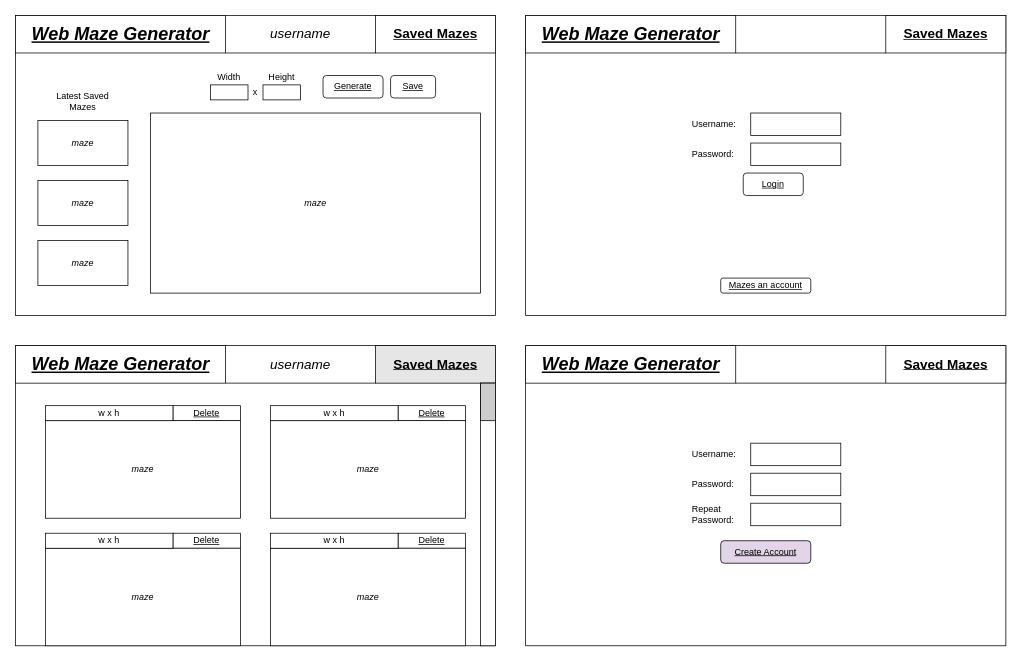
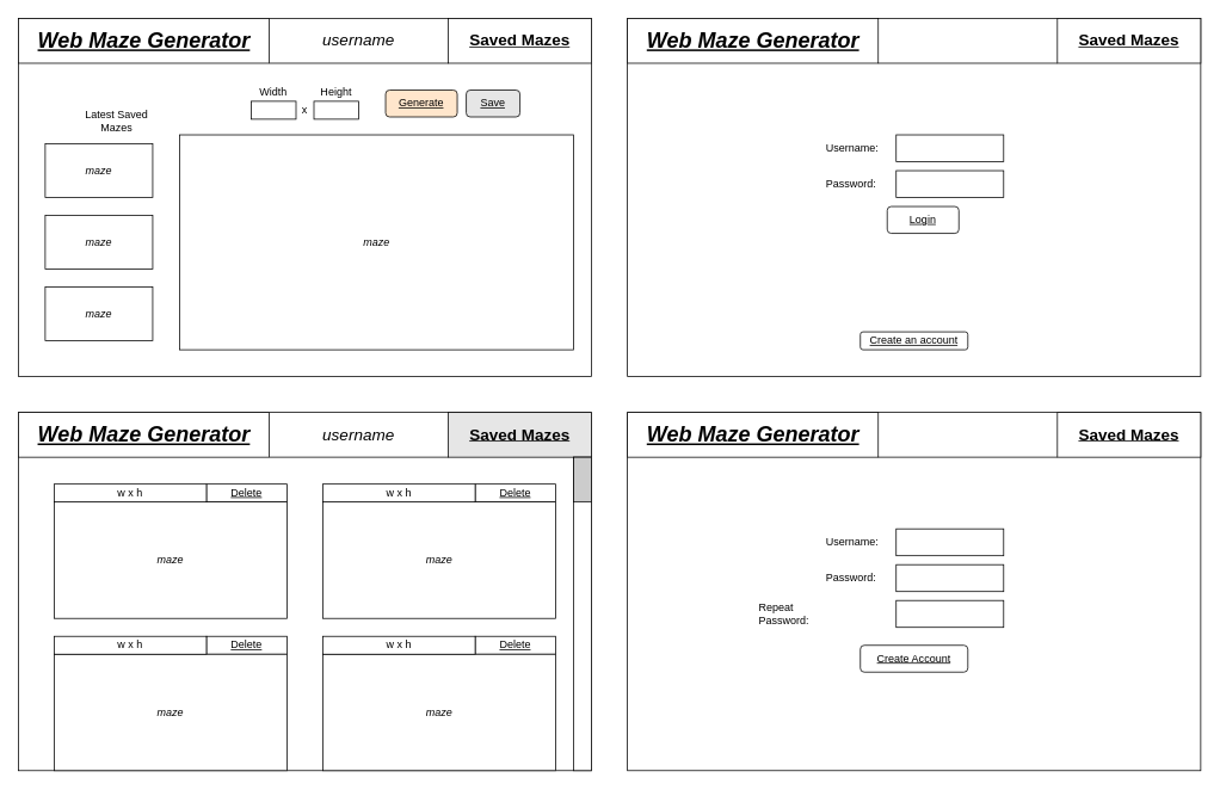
  <mxCell id="0" />
  <mxCell id="1" parent="0" />
  <mxCell id="2" value="" style="rounded=0;whiteSpace=wrap;html=1;" parent="1" vertex="1"><mxGeometry x="20" y="20" width="640" height="400" as="geometry" /></mxCell>
  <mxCell id="3" value="" style="group" parent="1" vertex="1" connectable="0"><mxGeometry x="20" y="20" width="280" height="50" as="geometry" /></mxCell>
  <mxCell id="4" value="" style="rounded=0;whiteSpace=wrap;html=1;" parent="3" vertex="1"><mxGeometry width="280" height="50" as="geometry" /></mxCell>
  <mxCell id="5" value="&lt;i style=&quot;&quot;&gt;&lt;u&gt;Web Maze Generator&lt;/u&gt;&lt;/i&gt;" style="text;strokeColor=none;fillColor=none;html=1;fontSize=24;fontStyle=1;verticalAlign=middle;align=center;" parent="3" vertex="1"><mxGeometry width="280" height="50" as="geometry" /></mxCell>
  <mxCell id="6" value="" style="group" parent="1" vertex="1" connectable="0"><mxGeometry x="500" y="20" width="160" height="50" as="geometry" /></mxCell>
  <mxCell id="7" value="" style="rounded=0;whiteSpace=wrap;html=1;" parent="6" vertex="1"><mxGeometry width="160" height="50" as="geometry" /></mxCell>
  <mxCell id="8" value="&lt;h2&gt;&lt;u&gt;Saved Mazes&lt;/u&gt;&lt;/h2&gt;" style="text;html=1;strokeColor=none;fillColor=none;align=center;verticalAlign=middle;whiteSpace=wrap;rounded=0;" parent="6" vertex="1"><mxGeometry width="160" height="50" as="geometry" /></mxCell>
  <mxCell id="9" value="" style="endArrow=none;html=1;rounded=0;entryX=0;entryY=1;entryDx=0;entryDy=0;exitX=1;exitY=1;exitDx=0;exitDy=0;" parent="1" source="5" target="8" edge="1"><mxGeometry width="50" height="50" relative="1" as="geometry"><mxPoint x="360" y="240" as="sourcePoint" /><mxPoint x="410" y="190" as="targetPoint" /></mxGeometry></mxCell>
  <mxCell id="10" value="" style="group" parent="1" vertex="1" connectable="0"><mxGeometry x="280" y="92.5" width="120" height="45" as="geometry" /></mxCell>
  <mxCell id="11" value="" style="rounded=0;whiteSpace=wrap;html=1;" parent="10" vertex="1"><mxGeometry y="20" width="50" height="20" as="geometry" /></mxCell>
  <mxCell id="12" value="" style="rounded=0;whiteSpace=wrap;html=1;" parent="10" vertex="1"><mxGeometry x="70" y="20" width="50" height="20" as="geometry" /></mxCell>
  <mxCell id="13" value="x" style="text;html=1;strokeColor=none;fillColor=none;align=center;verticalAlign=middle;whiteSpace=wrap;rounded=0;" parent="10" vertex="1"><mxGeometry x="30" y="15" width="60" height="30" as="geometry" /></mxCell>
  <mxCell id="14" value="Width" style="text;html=1;strokeColor=none;fillColor=none;align=center;verticalAlign=middle;whiteSpace=wrap;rounded=0;" parent="10" vertex="1"><mxGeometry x="5" width="40" height="20" as="geometry" /></mxCell>
  <mxCell id="15" value="Height" style="text;html=1;strokeColor=none;fillColor=none;align=center;verticalAlign=middle;whiteSpace=wrap;rounded=0;" parent="10" vertex="1"><mxGeometry x="75" width="40" height="20" as="geometry" /></mxCell>
  <mxCell id="16" value="&lt;i&gt;maze&lt;/i&gt;" style="rounded=0;whiteSpace=wrap;html=1;" parent="1" vertex="1"><mxGeometry x="200" y="150" width="440" height="240" as="geometry" /></mxCell>
  <mxCell id="17" value="" style="group" parent="1" vertex="1" connectable="0"><mxGeometry x="430" y="100" width="150" height="30" as="geometry" /></mxCell>
- <mxCell id="18" value="&lt;u&gt;Generate&lt;/u&gt;" style="rounded=1;whiteSpace=wrap;html=1;" parent="17" vertex="1"><mxGeometry width="80" height="30" as="geometry" /></mxCell>
- <mxCell id="19" value="&lt;u&gt;Save&lt;/u&gt;" style="rounded=1;whiteSpace=wrap;html=1;" parent="17" vertex="1"><mxGeometry x="90" width="60" height="30" as="geometry" /></mxCell>
+ <mxCell id="18" value="&lt;u&gt;Generate&lt;/u&gt;" style="rounded=1;whiteSpace=wrap;html=1;fillColor=#ffe6cc;" parent="17" vertex="1"><mxGeometry width="80" height="30" as="geometry" /></mxCell>
+ <mxCell id="19" value="&lt;u&gt;Save&lt;/u&gt;" style="rounded=1;whiteSpace=wrap;html=1;fillColor=#e6e6e6;" parent="17" vertex="1"><mxGeometry x="90" width="60" height="30" as="geometry" /></mxCell>
  <mxCell id="20" value="" style="rounded=0;whiteSpace=wrap;html=1;" parent="1" vertex="1"><mxGeometry x="700" y="20" width="640" height="400" as="geometry" /></mxCell>
  <mxCell id="21" value="" style="group" parent="1" vertex="1" connectable="0"><mxGeometry x="700" y="20" width="280" height="50" as="geometry" /></mxCell>
  <mxCell id="22" value="" style="rounded=0;whiteSpace=wrap;html=1;" parent="21" vertex="1"><mxGeometry width="280" height="50" as="geometry" /></mxCell>
  <mxCell id="23" value="&lt;i style=&quot;&quot;&gt;&lt;u&gt;Web Maze Generator&lt;/u&gt;&lt;/i&gt;" style="text;strokeColor=none;fillColor=none;html=1;fontSize=24;fontStyle=1;verticalAlign=middle;align=center;" parent="21" vertex="1"><mxGeometry width="280" height="50" as="geometry" /></mxCell>
  <mxCell id="24" value="" style="group" parent="1" vertex="1" connectable="0"><mxGeometry x="1180" y="20" width="160" height="50" as="geometry" /></mxCell>
  <mxCell id="25" value="" style="rounded=0;whiteSpace=wrap;html=1;" parent="24" vertex="1"><mxGeometry width="160" height="50" as="geometry" /></mxCell>
  <mxCell id="26" value="&lt;h2&gt;&lt;u&gt;Saved Mazes&lt;/u&gt;&lt;/h2&gt;" style="text;html=1;strokeColor=none;fillColor=none;align=center;verticalAlign=middle;whiteSpace=wrap;rounded=0;" parent="24" vertex="1"><mxGeometry width="160" height="50" as="geometry" /></mxCell>
  <mxCell id="27" value="" style="endArrow=none;html=1;rounded=0;entryX=0;entryY=1;entryDx=0;entryDy=0;exitX=1;exitY=1;exitDx=0;exitDy=0;" parent="1" source="23" target="26" edge="1"><mxGeometry width="50" height="50" relative="1" as="geometry"><mxPoint x="1040" y="240" as="sourcePoint" /><mxPoint x="1090" y="190" as="targetPoint" /></mxGeometry></mxCell>
- <mxCell id="28" value="&lt;u&gt;Mazes an account&lt;/u&gt;" style="rounded=1;whiteSpace=wrap;html=1;" parent="1" vertex="1"><mxGeometry x="960" y="370" width="120" height="20" as="geometry" /></mxCell>
+ <mxCell id="28" value="&lt;u&gt;Create an account&lt;/u&gt;" style="rounded=1;whiteSpace=wrap;html=1;" parent="1" vertex="1"><mxGeometry x="960" y="370" width="120" height="20" as="geometry" /></mxCell>
  <mxCell id="29" value="" style="group" parent="1" vertex="1" connectable="0"><mxGeometry x="920" y="150" width="200" height="120" as="geometry" /></mxCell>
  <mxCell id="30" value="" style="rounded=0;whiteSpace=wrap;html=1;" parent="29" vertex="1"><mxGeometry x="80" width="120" height="30" as="geometry" /></mxCell>
  <mxCell id="31" value="" style="rounded=0;whiteSpace=wrap;html=1;" parent="29" vertex="1"><mxGeometry x="80" y="40" width="120" height="30" as="geometry" /></mxCell>
  <mxCell id="32" value="Username:" style="text;html=1;strokeColor=none;fillColor=none;align=left;verticalAlign=middle;whiteSpace=wrap;rounded=0;" parent="29" vertex="1"><mxGeometry width="70" height="30" as="geometry" /></mxCell>
  <mxCell id="33" value="Password:" style="text;html=1;strokeColor=none;fillColor=none;align=left;verticalAlign=middle;whiteSpace=wrap;rounded=0;" parent="29" vertex="1"><mxGeometry y="40" width="70" height="30" as="geometry" /></mxCell>
  <mxCell id="34" value="&lt;u&gt;Login&lt;/u&gt;" style="rounded=1;whiteSpace=wrap;html=1;" parent="29" vertex="1"><mxGeometry x="70" y="80" width="80" height="30" as="geometry" /></mxCell>
  <mxCell id="35" value="" style="rounded=0;whiteSpace=wrap;html=1;" parent="1" vertex="1"><mxGeometry x="700" y="460" width="640" height="400" as="geometry" /></mxCell>
  <mxCell id="36" value="" style="group" parent="1" vertex="1" connectable="0"><mxGeometry x="700" y="460" width="280" height="50" as="geometry" /></mxCell>
  <mxCell id="37" value="" style="rounded=0;whiteSpace=wrap;html=1;" parent="36" vertex="1"><mxGeometry width="280" height="50" as="geometry" /></mxCell>
  <mxCell id="38" value="&lt;i style=&quot;&quot;&gt;&lt;u&gt;Web Maze Generator&lt;/u&gt;&lt;/i&gt;" style="text;strokeColor=none;fillColor=none;html=1;fontSize=24;fontStyle=1;verticalAlign=middle;align=center;" parent="36" vertex="1"><mxGeometry width="280" height="50" as="geometry" /></mxCell>
  <mxCell id="39" value="" style="group" parent="1" vertex="1" connectable="0"><mxGeometry x="1180" y="460" width="160" height="50" as="geometry" /></mxCell>
  <mxCell id="40" value="" style="rounded=0;whiteSpace=wrap;html=1;" parent="39" vertex="1"><mxGeometry width="160" height="50" as="geometry" /></mxCell>
  <mxCell id="41" value="&lt;h2&gt;&lt;u&gt;Saved Mazes&lt;/u&gt;&lt;/h2&gt;" style="text;html=1;strokeColor=none;fillColor=none;align=center;verticalAlign=middle;whiteSpace=wrap;rounded=0;" parent="39" vertex="1"><mxGeometry width="160" height="50" as="geometry" /></mxCell>
  <mxCell id="42" value="" style="endArrow=none;html=1;rounded=0;entryX=0;entryY=1;entryDx=0;entryDy=0;exitX=1;exitY=1;exitDx=0;exitDy=0;" parent="1" source="38" target="41" edge="1"><mxGeometry width="50" height="50" relative="1" as="geometry"><mxPoint x="1040" y="680" as="sourcePoint" /><mxPoint x="1090" y="630" as="targetPoint" /></mxGeometry></mxCell>
- <mxCell id="43" value="&lt;u&gt;Create Account&lt;/u&gt;" style="rounded=1;whiteSpace=wrap;html=1;fillColor=#e1d5e7;" parent="1" vertex="1"><mxGeometry x="960" y="720" width="120" height="30" as="geometry" /></mxCell>
+ <mxCell id="43" value="&lt;u&gt;Create Account&lt;/u&gt;" style="rounded=1;whiteSpace=wrap;html=1;" parent="1" vertex="1"><mxGeometry x="960" y="720" width="120" height="30" as="geometry" /></mxCell>
  <mxCell id="44" value="" style="rounded=0;whiteSpace=wrap;html=1;container=0;" parent="1" vertex="1"><mxGeometry x="1000" y="590" width="120" height="30" as="geometry" /></mxCell>
  <mxCell id="45" value="" style="rounded=0;whiteSpace=wrap;html=1;container=0;" parent="1" vertex="1"><mxGeometry x="1000" y="630" width="120" height="30" as="geometry" /></mxCell>
  <mxCell id="46" value="Username:" style="text;html=1;strokeColor=none;fillColor=none;align=left;verticalAlign=middle;whiteSpace=wrap;rounded=0;container=0;" parent="1" vertex="1"><mxGeometry x="920" y="590" width="70" height="30" as="geometry" /></mxCell>
  <mxCell id="47" value="Password:" style="text;html=1;strokeColor=none;fillColor=none;align=left;verticalAlign=middle;whiteSpace=wrap;rounded=0;container=0;" parent="1" vertex="1"><mxGeometry x="920" y="630" width="70" height="30" as="geometry" /></mxCell>
  <mxCell id="48" value="" style="rounded=0;whiteSpace=wrap;html=1;container=0;" parent="1" vertex="1"><mxGeometry x="1000" y="670" width="120" height="30" as="geometry" /></mxCell>
- <mxCell id="49" value="Repeat Password:" style="text;html=1;strokeColor=none;fillColor=none;align=left;verticalAlign=middle;whiteSpace=wrap;rounded=0;container=0;" parent="1" vertex="1"><mxGeometry x="920" y="670" width="70" height="30" as="geometry" /></mxCell>
+ <mxCell id="49" value="Repeat Password:" style="text;html=1;strokeColor=none;fillColor=none;align=left;verticalAlign=middle;whiteSpace=wrap;rounded=0;container=0;" parent="1" vertex="1"><mxGeometry x="845" y="670" width="70" height="30" as="geometry" /></mxCell>
  <mxCell id="50" value="" style="rounded=0;whiteSpace=wrap;html=1;" parent="1" vertex="1"><mxGeometry x="20" y="460" width="640" height="400" as="geometry" /></mxCell>
  <mxCell id="51" value="" style="group" parent="1" vertex="1" connectable="0"><mxGeometry x="20" y="460" width="280" height="50" as="geometry" /></mxCell>
  <mxCell id="52" value="" style="rounded=0;whiteSpace=wrap;html=1;" parent="51" vertex="1"><mxGeometry width="280" height="50" as="geometry" /></mxCell>
  <mxCell id="53" value="&lt;i style=&quot;&quot;&gt;&lt;u&gt;Web Maze Generator&lt;/u&gt;&lt;/i&gt;" style="text;strokeColor=none;fillColor=none;html=1;fontSize=24;fontStyle=1;verticalAlign=middle;align=center;" parent="51" vertex="1"><mxGeometry width="280" height="50" as="geometry" /></mxCell>
  <mxCell id="54" value="" style="group" parent="1" vertex="1" connectable="0"><mxGeometry x="500" y="460" width="160" height="50" as="geometry" /></mxCell>
  <mxCell id="55" value="" style="rounded=0;whiteSpace=wrap;html=1;container=0;fillColor=#E6E6E6;" parent="54" vertex="1"><mxGeometry width="160" height="50" as="geometry" /></mxCell>
  <mxCell id="56" value="&lt;h2&gt;&lt;u&gt;Saved Mazes&lt;/u&gt;&lt;/h2&gt;" style="text;html=1;strokeColor=none;fillColor=none;align=center;verticalAlign=middle;whiteSpace=wrap;rounded=0;container=0;" parent="54" vertex="1"><mxGeometry width="160" height="50" as="geometry" /></mxCell>
  <mxCell id="57" value="" style="group" parent="1" vertex="1" connectable="0"><mxGeometry x="60" y="540" width="260" height="150" as="geometry" /></mxCell>
  <mxCell id="58" value="&lt;u&gt;Delete&lt;/u&gt;" style="rounded=0;whiteSpace=wrap;html=1;" parent="57" vertex="1"><mxGeometry x="170" width="90" height="20" as="geometry" /></mxCell>
  <mxCell id="59" value="&lt;i&gt;maze&lt;/i&gt;" style="rounded=0;whiteSpace=wrap;html=1;" parent="57" vertex="1"><mxGeometry y="20" width="260" height="130" as="geometry" /></mxCell>
  <mxCell id="60" value="" style="group" parent="57" vertex="1" connectable="0"><mxGeometry width="170" height="20" as="geometry" /></mxCell>
  <mxCell id="61" value="" style="rounded=0;whiteSpace=wrap;html=1;" parent="60" vertex="1"><mxGeometry width="170" height="20" as="geometry" /></mxCell>
  <mxCell id="62" value="w x h" style="text;html=1;strokeColor=none;fillColor=none;align=center;verticalAlign=middle;whiteSpace=wrap;rounded=0;" parent="60" vertex="1"><mxGeometry width="170" height="20" as="geometry" /></mxCell>
  <mxCell id="63" value="" style="group" parent="1" vertex="1" connectable="0"><mxGeometry x="360" y="540" width="300" height="150" as="geometry" /></mxCell>
  <mxCell id="64" value="&lt;u&gt;Delete&lt;/u&gt;" style="rounded=0;whiteSpace=wrap;html=1;" parent="63" vertex="1"><mxGeometry x="170" width="90" height="20" as="geometry" /></mxCell>
  <mxCell id="65" value="&lt;i&gt;maze&lt;/i&gt;" style="rounded=0;whiteSpace=wrap;html=1;" parent="63" vertex="1"><mxGeometry y="20" width="260" height="130" as="geometry" /></mxCell>
  <mxCell id="66" value="" style="group" parent="63" vertex="1" connectable="0"><mxGeometry width="170" height="20" as="geometry" /></mxCell>
  <mxCell id="67" value="" style="rounded=0;whiteSpace=wrap;html=1;" parent="66" vertex="1"><mxGeometry width="170" height="20" as="geometry" /></mxCell>
  <mxCell id="68" value="w x h" style="text;html=1;strokeColor=none;fillColor=none;align=center;verticalAlign=middle;whiteSpace=wrap;rounded=0;" parent="66" vertex="1"><mxGeometry width="170" height="20" as="geometry" /></mxCell>
  <mxCell id="69" value="" style="group" parent="1" vertex="1" connectable="0"><mxGeometry x="360" y="710" width="260" height="150" as="geometry" /></mxCell>
  <mxCell id="70" value="&lt;u&gt;Delete&lt;/u&gt;" style="rounded=0;whiteSpace=wrap;html=1;" parent="69" vertex="1"><mxGeometry x="170" width="90" height="20" as="geometry" /></mxCell>
  <mxCell id="71" value="&lt;i&gt;maze&lt;/i&gt;" style="rounded=0;whiteSpace=wrap;html=1;" parent="69" vertex="1"><mxGeometry y="20" width="260" height="130" as="geometry" /></mxCell>
  <mxCell id="72" value="" style="group" parent="69" vertex="1" connectable="0"><mxGeometry width="170" height="20" as="geometry" /></mxCell>
  <mxCell id="73" value="" style="rounded=0;whiteSpace=wrap;html=1;" parent="72" vertex="1"><mxGeometry width="170" height="20" as="geometry" /></mxCell>
  <mxCell id="74" value="w x h" style="text;html=1;strokeColor=none;fillColor=none;align=center;verticalAlign=middle;whiteSpace=wrap;rounded=0;" parent="72" vertex="1"><mxGeometry width="170" height="20" as="geometry" /></mxCell>
  <mxCell id="75" value="" style="group" parent="1" vertex="1" connectable="0"><mxGeometry x="60" y="710" width="260" height="150" as="geometry" /></mxCell>
  <mxCell id="76" value="&lt;u&gt;Delete&lt;/u&gt;" style="rounded=0;whiteSpace=wrap;html=1;" parent="75" vertex="1"><mxGeometry x="170" width="90" height="20" as="geometry" /></mxCell>
  <mxCell id="77" value="&lt;i&gt;maze&lt;/i&gt;" style="rounded=0;whiteSpace=wrap;html=1;" parent="75" vertex="1"><mxGeometry y="20" width="260" height="130" as="geometry" /></mxCell>
  <mxCell id="78" value="" style="group" parent="75" vertex="1" connectable="0"><mxGeometry width="170" height="20" as="geometry" /></mxCell>
  <mxCell id="79" value="" style="rounded=0;whiteSpace=wrap;html=1;" parent="78" vertex="1"><mxGeometry width="170" height="20" as="geometry" /></mxCell>
  <mxCell id="80" value="w x h" style="text;html=1;strokeColor=none;fillColor=none;align=center;verticalAlign=middle;whiteSpace=wrap;rounded=0;" parent="78" vertex="1"><mxGeometry width="170" height="20" as="geometry" /></mxCell>
  <mxCell id="81" value="" style="rounded=0;whiteSpace=wrap;html=1;" parent="1" vertex="1"><mxGeometry x="640" y="510" width="20" height="350" as="geometry" /></mxCell>
  <mxCell id="82" value="" style="rounded=0;whiteSpace=wrap;html=1;fillColor=#CCCCCC;" parent="1" vertex="1"><mxGeometry x="640" y="510" width="20" height="50" as="geometry" /></mxCell>
  <mxCell id="83" value="" style="endArrow=none;html=1;rounded=0;entryX=0;entryY=1;entryDx=0;entryDy=0;exitX=1;exitY=1;exitDx=0;exitDy=0;" parent="1" source="53" target="56" edge="1"><mxGeometry width="50" height="50" relative="1" as="geometry"><mxPoint x="500" y="350" as="sourcePoint" /><mxPoint x="550" y="300" as="targetPoint" /></mxGeometry></mxCell>
  <mxCell id="84" value="&lt;i&gt;&lt;font style=&quot;font-size: 18px;&quot;&gt;username&lt;/font&gt;&lt;/i&gt;" style="text;html=1;strokeColor=none;fillColor=none;align=center;verticalAlign=middle;whiteSpace=wrap;rounded=0;" parent="1" vertex="1"><mxGeometry x="300" y="460" width="200" height="50" as="geometry" /></mxCell>
  <mxCell id="85" value="&lt;i&gt;&lt;font style=&quot;font-size: 18px;&quot;&gt;username&lt;/font&gt;&lt;/i&gt;" style="text;html=1;strokeColor=none;fillColor=none;align=center;verticalAlign=middle;whiteSpace=wrap;rounded=0;" parent="1" vertex="1"><mxGeometry x="300" y="20" width="200" height="50" as="geometry" /></mxCell>
- <mxCell id="86" value="Latest Saved Mazes" style="text;html=1;strokeColor=none;fillColor=none;align=center;verticalAlign=middle;whiteSpace=wrap;rounded=0;" vertex="1" parent="1"><mxGeometry x="60" y="120" width="100" height="30" as="geometry" /></mxCell>
+ <mxCell id="86" value="Latest Saved Mazes" style="text;html=1;strokeColor=none;fillColor=none;align=center;verticalAlign=middle;whiteSpace=wrap;rounded=0;" vertex="1" parent="1"><mxGeometry x="80" y="120" width="100" height="30" as="geometry" /></mxCell>
  <mxCell id="87" value="&lt;i&gt;maze&lt;/i&gt;" style="rounded=0;whiteSpace=wrap;html=1;" vertex="1" parent="1"><mxGeometry x="50" y="160" width="120" height="60" as="geometry" /></mxCell>
  <mxCell id="88" value="&lt;i&gt;maze&lt;/i&gt;" style="rounded=0;whiteSpace=wrap;html=1;" vertex="1" parent="1"><mxGeometry x="50" y="240" width="120" height="60" as="geometry" /></mxCell>
  <mxCell id="89" value="&lt;i&gt;maze&lt;/i&gt;" style="rounded=0;whiteSpace=wrap;html=1;" vertex="1" parent="1"><mxGeometry x="50" y="320" width="120" height="60" as="geometry" /></mxCell>
